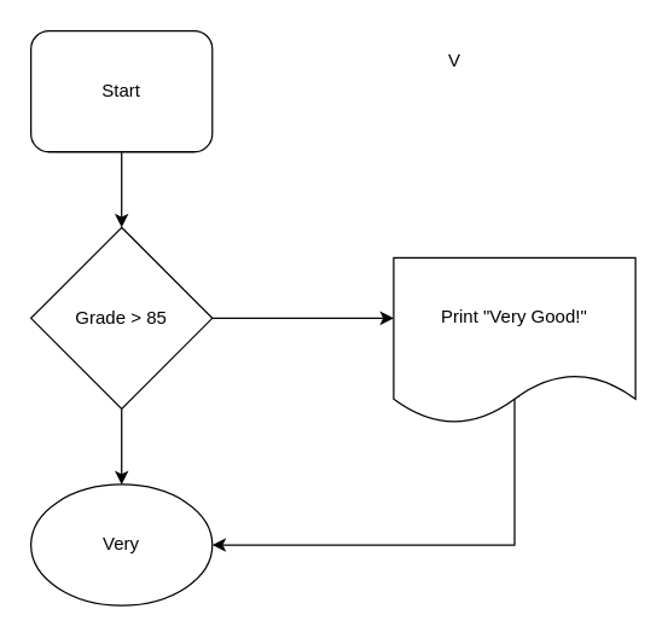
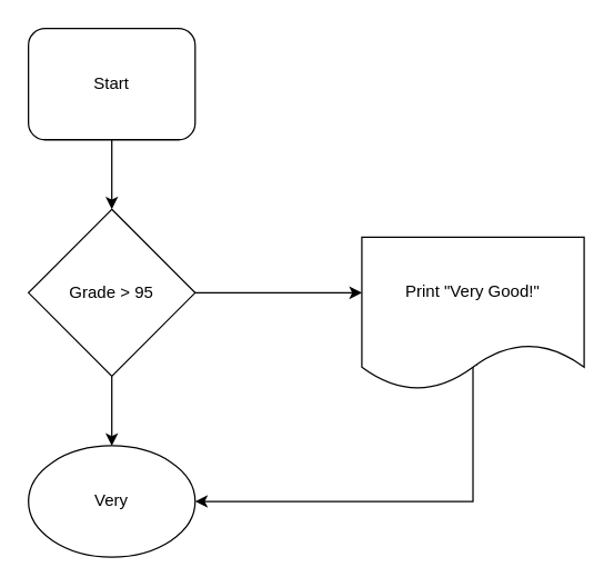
  <mxCell id="0" />
  <mxCell id="1" parent="0" />
  <mxCell id="2" style="edgeStyle=orthogonalEdgeStyle;rounded=0;orthogonalLoop=1;jettySize=auto;html=1;exitX=0.5;exitY=1;exitDx=0;exitDy=0;entryX=0.5;entryY=0;entryDx=0;entryDy=0;" parent="1" source="3" target="8" edge="1"><mxGeometry relative="1" as="geometry" /></mxCell>
  <mxCell id="3" value="Start" style="whiteSpace=wrap;html=1;rounded=1;" parent="1" vertex="1"><mxGeometry x="20" y="20" width="120" height="80" as="geometry" /></mxCell>
  <mxCell id="4" value="Very" style="ellipse;whiteSpace=wrap;html=1;" parent="1" vertex="1"><mxGeometry x="20" y="320" width="120" height="80" as="geometry" /></mxCell>
- <mxCell id="5" value="V" style="text;html=1;align=center;verticalAlign=middle;resizable=0;points=[];autosize=1;strokeColor=none;fillColor=none;" parent="1" vertex="1"><mxGeometry x="285" y="25" width="30" height="30" as="geometry" /></mxCell>
  <mxCell id="6" style="edgeStyle=orthogonalEdgeStyle;rounded=0;orthogonalLoop=1;jettySize=auto;html=1;" parent="1" source="8" edge="1"><mxGeometry relative="1" as="geometry"><mxPoint x="260" y="210" as="targetPoint" /></mxGeometry></mxCell>
  <mxCell id="7" style="edgeStyle=orthogonalEdgeStyle;rounded=0;orthogonalLoop=1;jettySize=auto;html=1;exitX=0.5;exitY=1;exitDx=0;exitDy=0;entryX=0.5;entryY=0;entryDx=0;entryDy=0;" parent="1" source="8" target="4" edge="1"><mxGeometry relative="1" as="geometry" /></mxCell>
- <mxCell id="8" value="Grade &amp;gt; 85" style="rhombus;whiteSpace=wrap;html=1;" parent="1" vertex="1"><mxGeometry x="20" y="150" width="120" height="120" as="geometry" /></mxCell>
+ <mxCell id="8" value="Grade &amp;gt; 95" style="rhombus;whiteSpace=wrap;html=1;" parent="1" vertex="1"><mxGeometry x="20" y="150" width="120" height="120" as="geometry" /></mxCell>
  <mxCell id="9" style="edgeStyle=orthogonalEdgeStyle;rounded=0;orthogonalLoop=1;jettySize=auto;html=1;entryX=1;entryY=0.5;entryDx=0;entryDy=0;exitX=0.52;exitY=0.832;exitDx=0;exitDy=0;exitPerimeter=0;" parent="1" source="10" target="4" edge="1"><mxGeometry relative="1" as="geometry"><mxPoint x="340" y="380" as="targetPoint" /><Array as="points"><mxPoint x="340" y="261" /><mxPoint x="340" y="360" /></Array></mxGeometry></mxCell>
  <mxCell id="10" value="Print &quot;Very Good!&quot;" style="shape=document;whiteSpace=wrap;html=1;boundedLbl=1;" parent="1" vertex="1"><mxGeometry x="260" y="170" width="160" height="110" as="geometry" /></mxCell>
